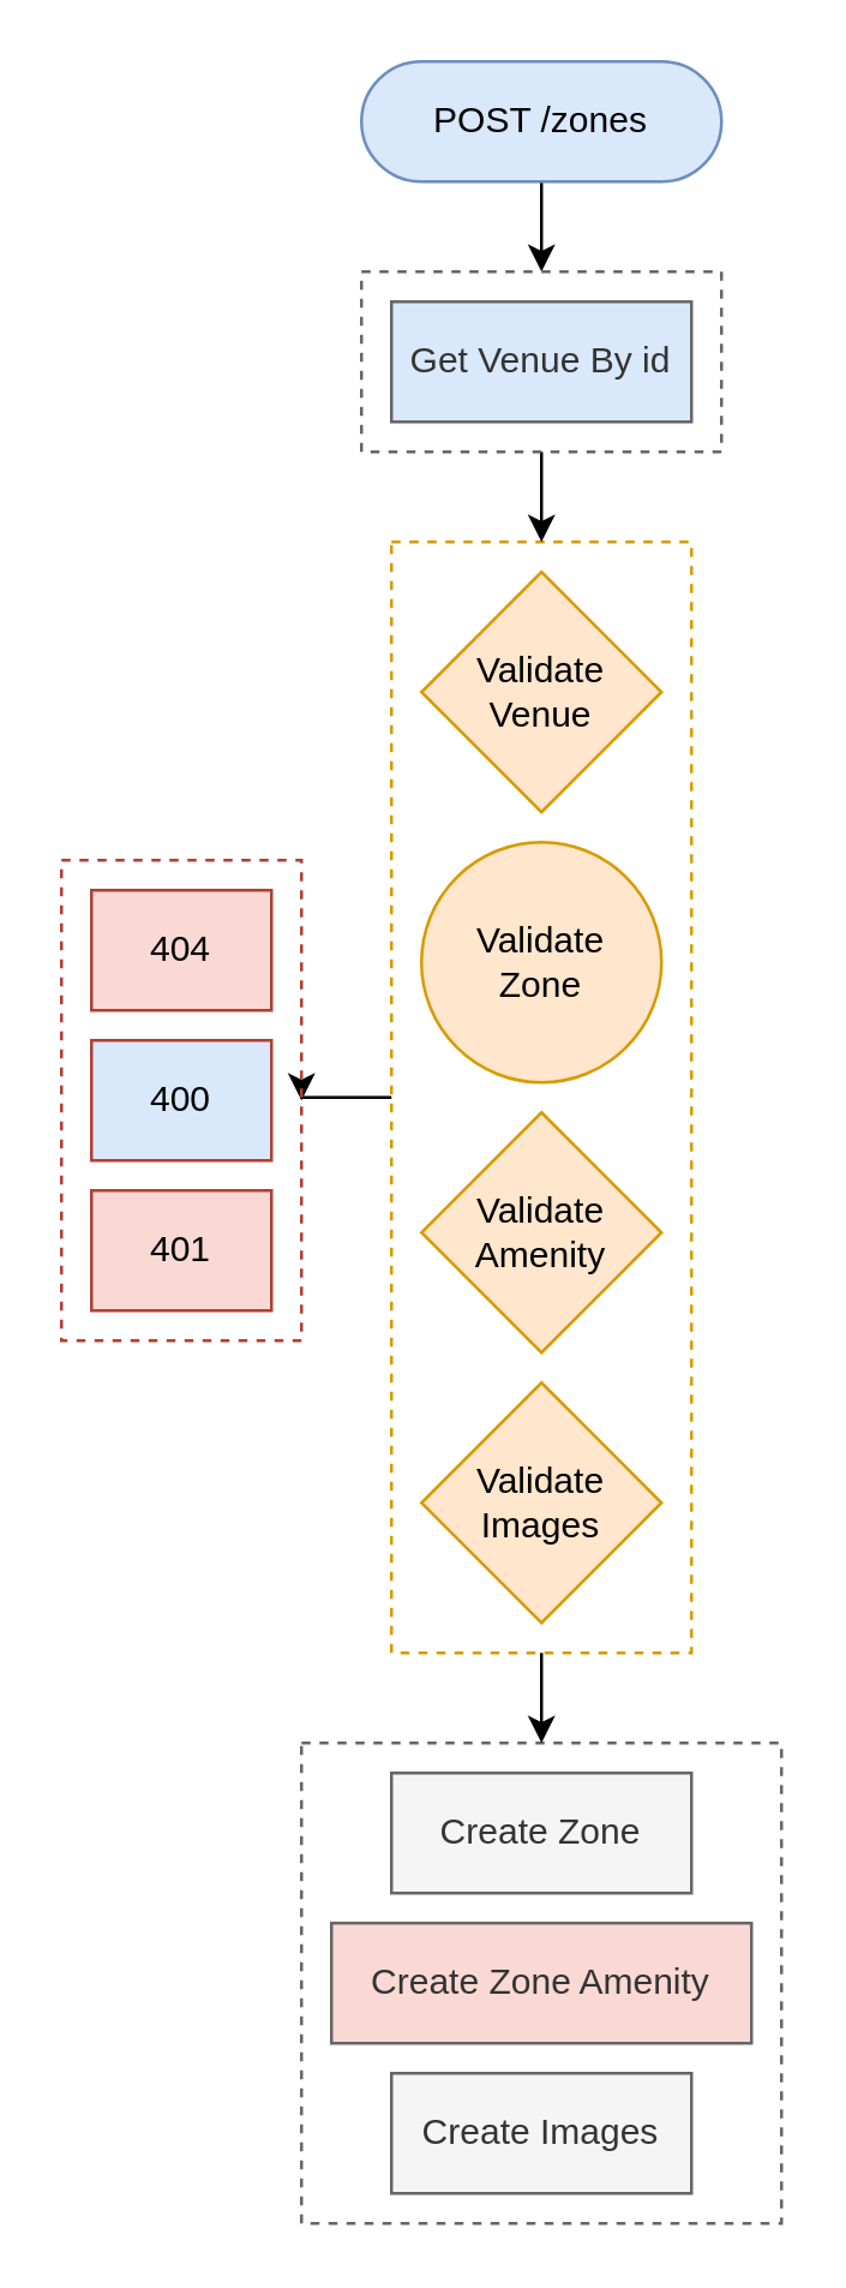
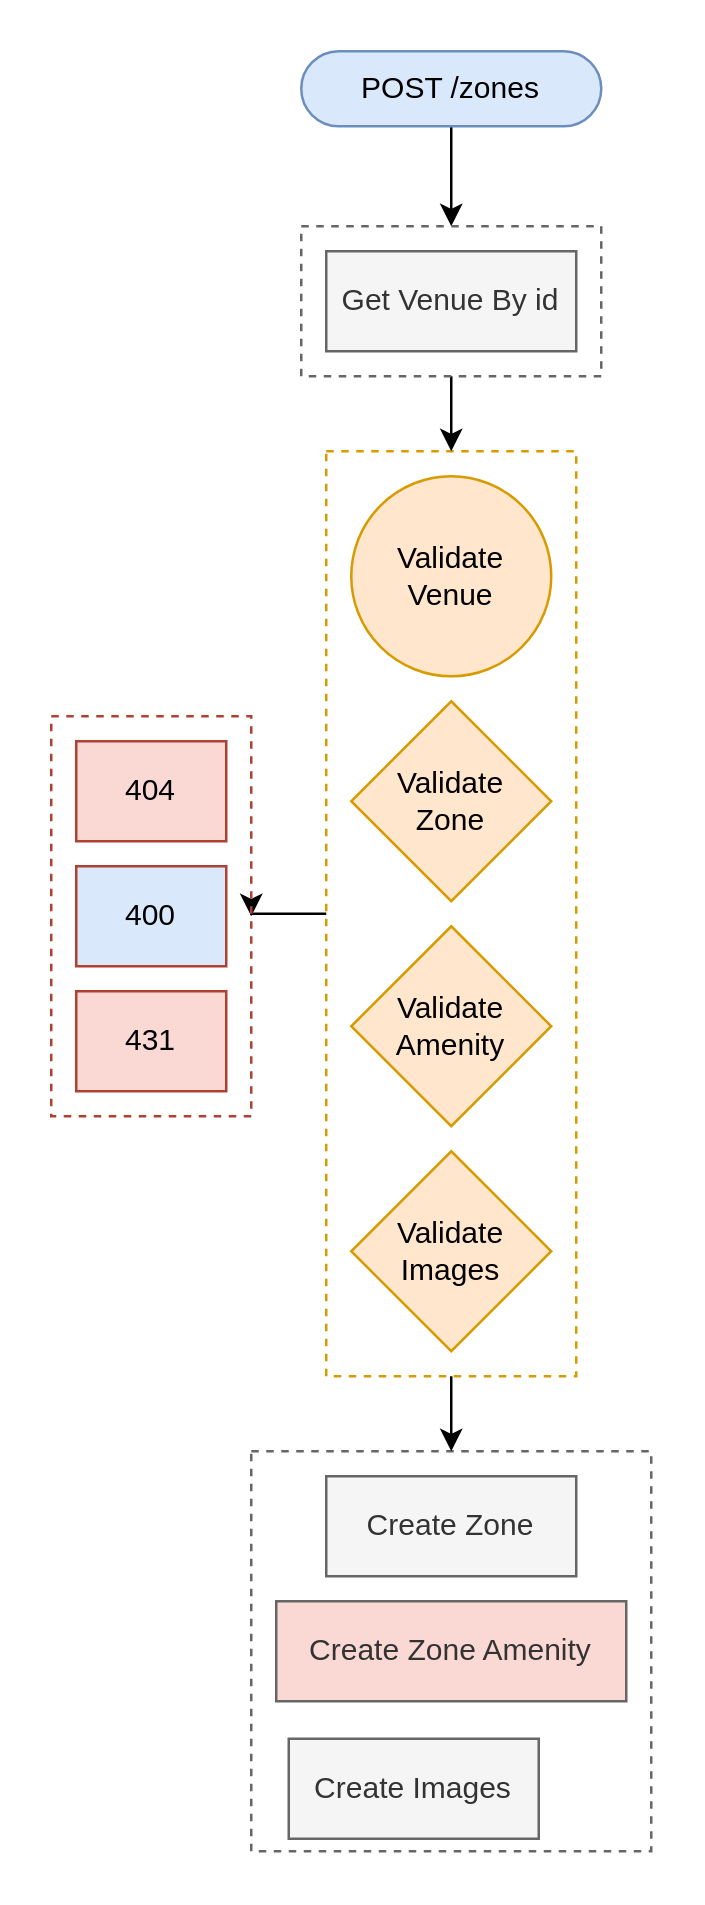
  <mxCell id="0" />
  <mxCell id="1" parent="0" />
  <mxCell id="2" value="" style="rounded=0;whiteSpace=wrap;html=1;fillColor=none;fontColor=#333333;strokeColor=#666666;dashed=1;" parent="1" vertex="1"><mxGeometry x="100" y="580" width="160" height="160" as="geometry" /></mxCell>
  <mxCell id="3" style="edgeStyle=orthogonalEdgeStyle;rounded=0;orthogonalLoop=1;jettySize=auto;html=1;exitX=0;exitY=0.5;exitDx=0;exitDy=0;entryX=1;entryY=0.5;entryDx=0;entryDy=0;" parent="1" source="5" target="15" edge="1"><mxGeometry relative="1" as="geometry" /></mxCell>
  <mxCell id="4" style="edgeStyle=orthogonalEdgeStyle;rounded=0;orthogonalLoop=1;jettySize=auto;html=1;exitX=0.5;exitY=1;exitDx=0;exitDy=0;entryX=0.5;entryY=0;entryDx=0;entryDy=0;" edge="1" parent="1" source="5" target="2"><mxGeometry relative="1" as="geometry" /></mxCell>
  <mxCell id="5" value="" style="rounded=0;whiteSpace=wrap;html=1;fillColor=none;strokeColor=#d79b00;dashed=1;" parent="1" vertex="1"><mxGeometry x="130" y="180" width="100" height="370" as="geometry" /></mxCell>
  <mxCell id="6" style="edgeStyle=orthogonalEdgeStyle;rounded=0;orthogonalLoop=1;jettySize=auto;html=1;exitX=0.5;exitY=1;exitDx=0;exitDy=0;entryX=0.5;entryY=0;entryDx=0;entryDy=0;" edge="1" parent="1" source="7" target="21"><mxGeometry relative="1" as="geometry" /></mxCell>
- <mxCell id="7" value="POST /zones" style="rounded=1;whiteSpace=wrap;html=1;arcSize=50;fillColor=#dae8fc;strokeColor=#6c8ebf;" parent="1" vertex="1"><mxGeometry x="120" y="20" width="120" height="40" as="geometry" /></mxCell>
- <mxCell id="8" value="Validate&lt;div&gt;Venue&lt;/div&gt;" style="rhombus;whiteSpace=wrap;html=1;fillColor=#ffe6cc;strokeColor=#d79b00;" parent="1" vertex="1"><mxGeometry x="140" y="190" width="80" height="80" as="geometry" /></mxCell>
- <mxCell id="9" value="Validate&lt;div&gt;Zone&lt;/div&gt;" style="ellipse;whiteSpace=wrap;html=1;fillColor=#ffe6cc;strokeColor=#d79b00;" parent="1" vertex="1"><mxGeometry x="140" y="280" width="80" height="80" as="geometry" /></mxCell>
+ <mxCell id="7" value="POST /zones" style="rounded=1;whiteSpace=wrap;html=1;arcSize=50;fillColor=#dae8fc;strokeColor=#6c8ebf;" parent="1" vertex="1"><mxGeometry x="120" y="20" width="120" height="30" as="geometry" /></mxCell>
+ <mxCell id="8" value="Validate&lt;div&gt;Venue&lt;/div&gt;" style="ellipse;whiteSpace=wrap;html=1;fillColor=#ffe6cc;strokeColor=#d79b00;" parent="1" vertex="1"><mxGeometry x="140" y="190" width="80" height="80" as="geometry" /></mxCell>
+ <mxCell id="9" value="Validate&lt;div&gt;Zone&lt;/div&gt;" style="rhombus;whiteSpace=wrap;html=1;fillColor=#ffe6cc;strokeColor=#d79b00;" parent="1" vertex="1"><mxGeometry x="140" y="280" width="80" height="80" as="geometry" /></mxCell>
  <mxCell id="10" value="Validate&lt;div&gt;Amenity&lt;/div&gt;" style="rhombus;whiteSpace=wrap;html=1;fillColor=#ffe6cc;strokeColor=#d79b00;" parent="1" vertex="1"><mxGeometry x="140" y="370" width="80" height="80" as="geometry" /></mxCell>
  <mxCell id="11" value="Validate&lt;div&gt;Images&lt;/div&gt;" style="rhombus;whiteSpace=wrap;html=1;fillColor=#ffe6cc;strokeColor=#d79b00;" parent="1" vertex="1"><mxGeometry x="140" y="460" width="80" height="80" as="geometry" /></mxCell>
  <mxCell id="12" value="Create Zone" style="rounded=0;whiteSpace=wrap;html=1;fillColor=#f5f5f5;fontColor=#333333;strokeColor=#666666;" parent="1" vertex="1"><mxGeometry x="130" y="590" width="100" height="40" as="geometry" /></mxCell>
  <mxCell id="13" value="Create Zone Amenity" style="rounded=0;whiteSpace=wrap;html=1;fillColor=#fad9d5;fontColor=#333333;strokeColor=#666666;" parent="1" vertex="1"><mxGeometry x="110" y="640" width="140" height="40" as="geometry" /></mxCell>
- <mxCell id="14" value="Create Images" style="rounded=0;whiteSpace=wrap;html=1;fillColor=#f5f5f5;fontColor=#333333;strokeColor=#666666;" parent="1" vertex="1"><mxGeometry x="130" y="690" width="100" height="40" as="geometry" /></mxCell>
+ <mxCell id="14" value="Create Images" style="rounded=0;whiteSpace=wrap;html=1;fillColor=#f5f5f5;fontColor=#333333;strokeColor=#666666;" parent="1" vertex="1"><mxGeometry x="115" y="695" width="100" height="40" as="geometry" /></mxCell>
  <mxCell id="15" value="" style="rounded=0;whiteSpace=wrap;html=1;fillColor=none;strokeColor=#ae4132;dashed=1;" parent="1" vertex="1"><mxGeometry x="20" y="286" width="80" height="160" as="geometry" /></mxCell>
  <mxCell id="16" value="404" style="rounded=0;whiteSpace=wrap;html=1;fillColor=#fad9d5;strokeColor=#ae4132;" parent="1" vertex="1"><mxGeometry x="30" y="296" width="60" height="40" as="geometry" /></mxCell>
  <mxCell id="17" value="400" style="rounded=0;whiteSpace=wrap;html=1;fillColor=#dae8fc;strokeColor=#ae4132;" parent="1" vertex="1"><mxGeometry x="30" y="346" width="60" height="40" as="geometry" /></mxCell>
- <mxCell id="18" value="401" style="rounded=0;whiteSpace=wrap;html=1;fillColor=#fad9d5;strokeColor=#ae4132;" parent="1" vertex="1"><mxGeometry x="30" y="396" width="60" height="40" as="geometry" /></mxCell>
- <mxCell id="19" value="Get Venue By id" style="rounded=0;whiteSpace=wrap;html=1;fillColor=#dae8fc;fontColor=#333333;strokeColor=#666666;" vertex="1" parent="1"><mxGeometry x="130" y="100" width="100" height="40" as="geometry" /></mxCell>
+ <mxCell id="18" value="431" style="rounded=0;whiteSpace=wrap;html=1;fillColor=#fad9d5;strokeColor=#ae4132;" parent="1" vertex="1"><mxGeometry x="30" y="396" width="60" height="40" as="geometry" /></mxCell>
+ <mxCell id="19" value="Get Venue By id" style="rounded=0;whiteSpace=wrap;html=1;fillColor=#f5f5f5;fontColor=#333333;strokeColor=#666666;" vertex="1" parent="1"><mxGeometry x="130" y="100" width="100" height="40" as="geometry" /></mxCell>
  <mxCell id="20" style="edgeStyle=orthogonalEdgeStyle;rounded=0;orthogonalLoop=1;jettySize=auto;html=1;exitX=0.5;exitY=1;exitDx=0;exitDy=0;entryX=0.5;entryY=0;entryDx=0;entryDy=0;" edge="1" parent="1" source="21" target="5"><mxGeometry relative="1" as="geometry" /></mxCell>
  <mxCell id="21" value="" style="rounded=0;whiteSpace=wrap;html=1;fillColor=none;fontColor=#333333;strokeColor=#666666;dashed=1;" vertex="1" parent="1"><mxGeometry x="120" y="90" width="120" height="60" as="geometry" /></mxCell>
